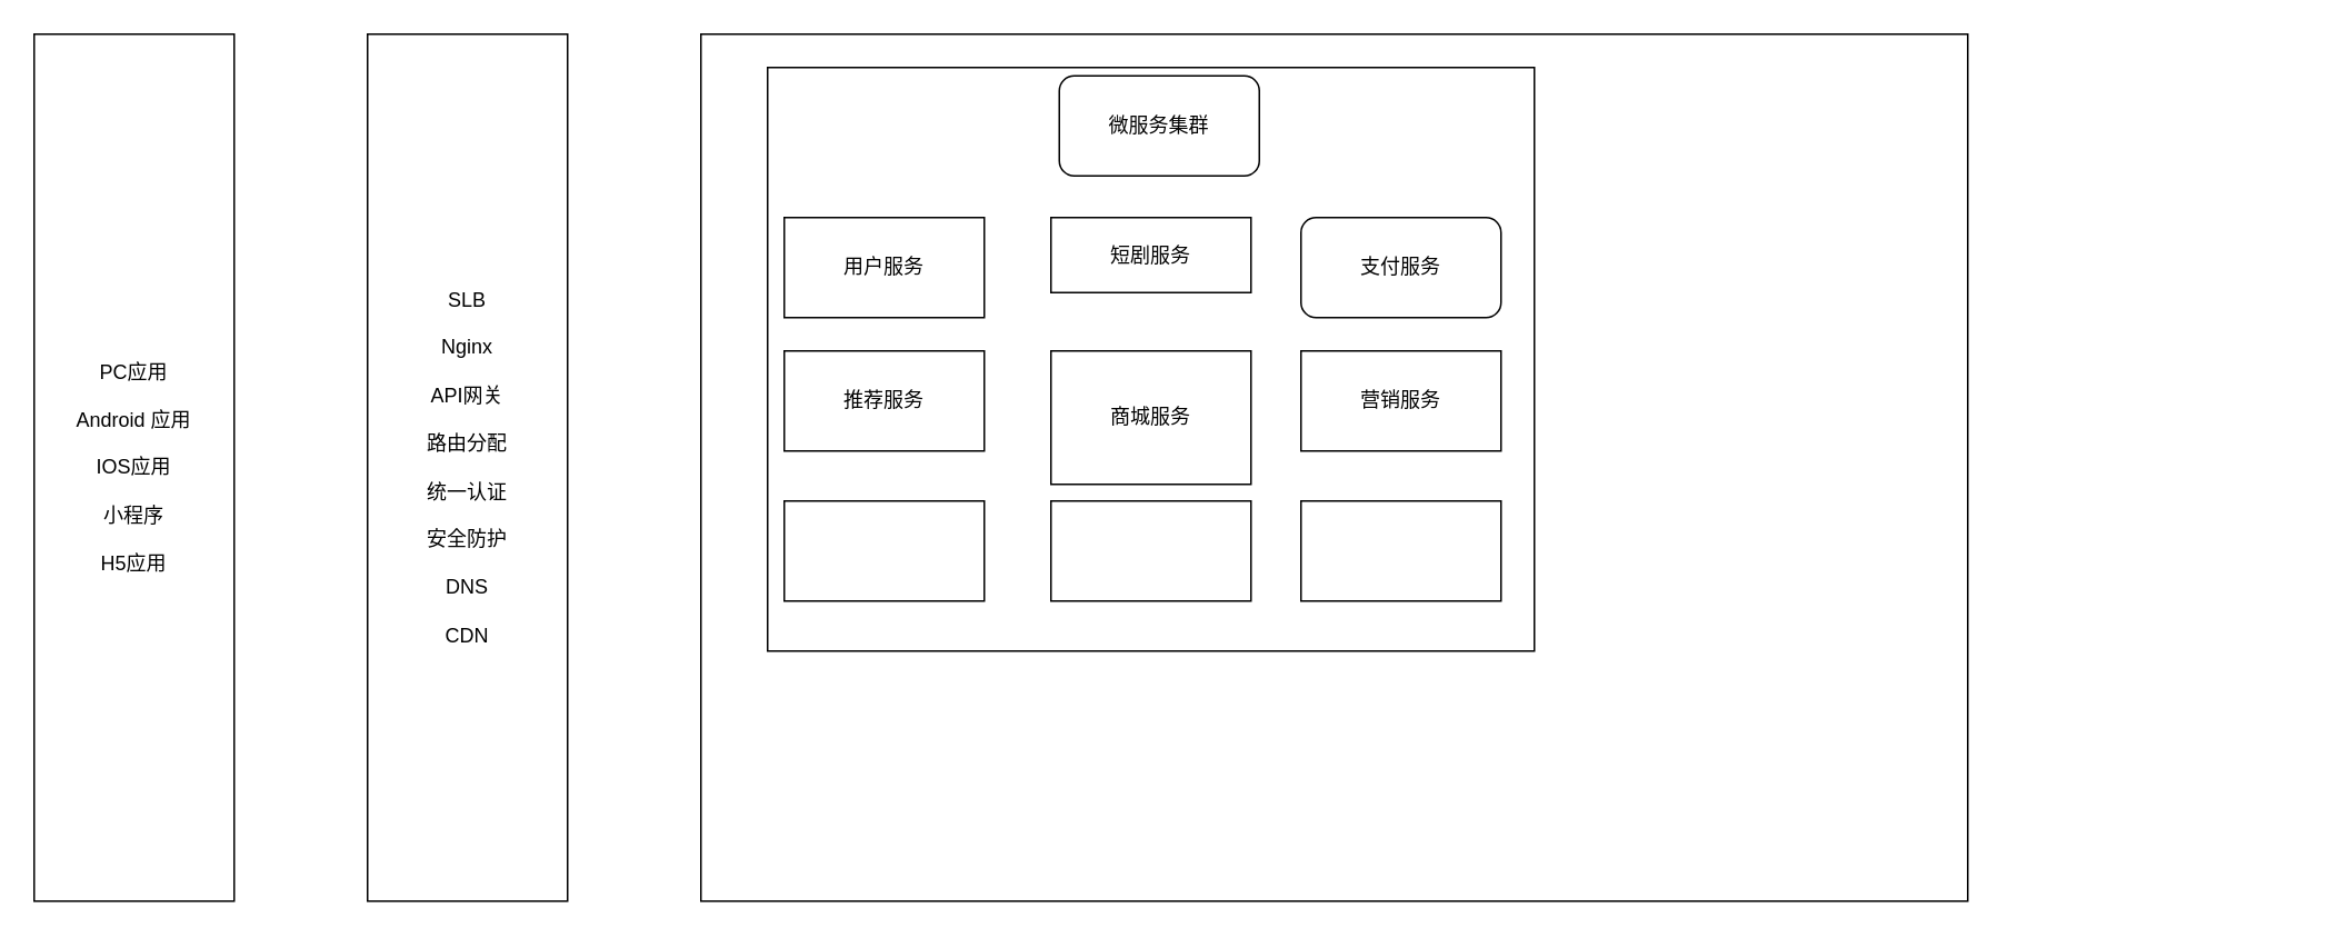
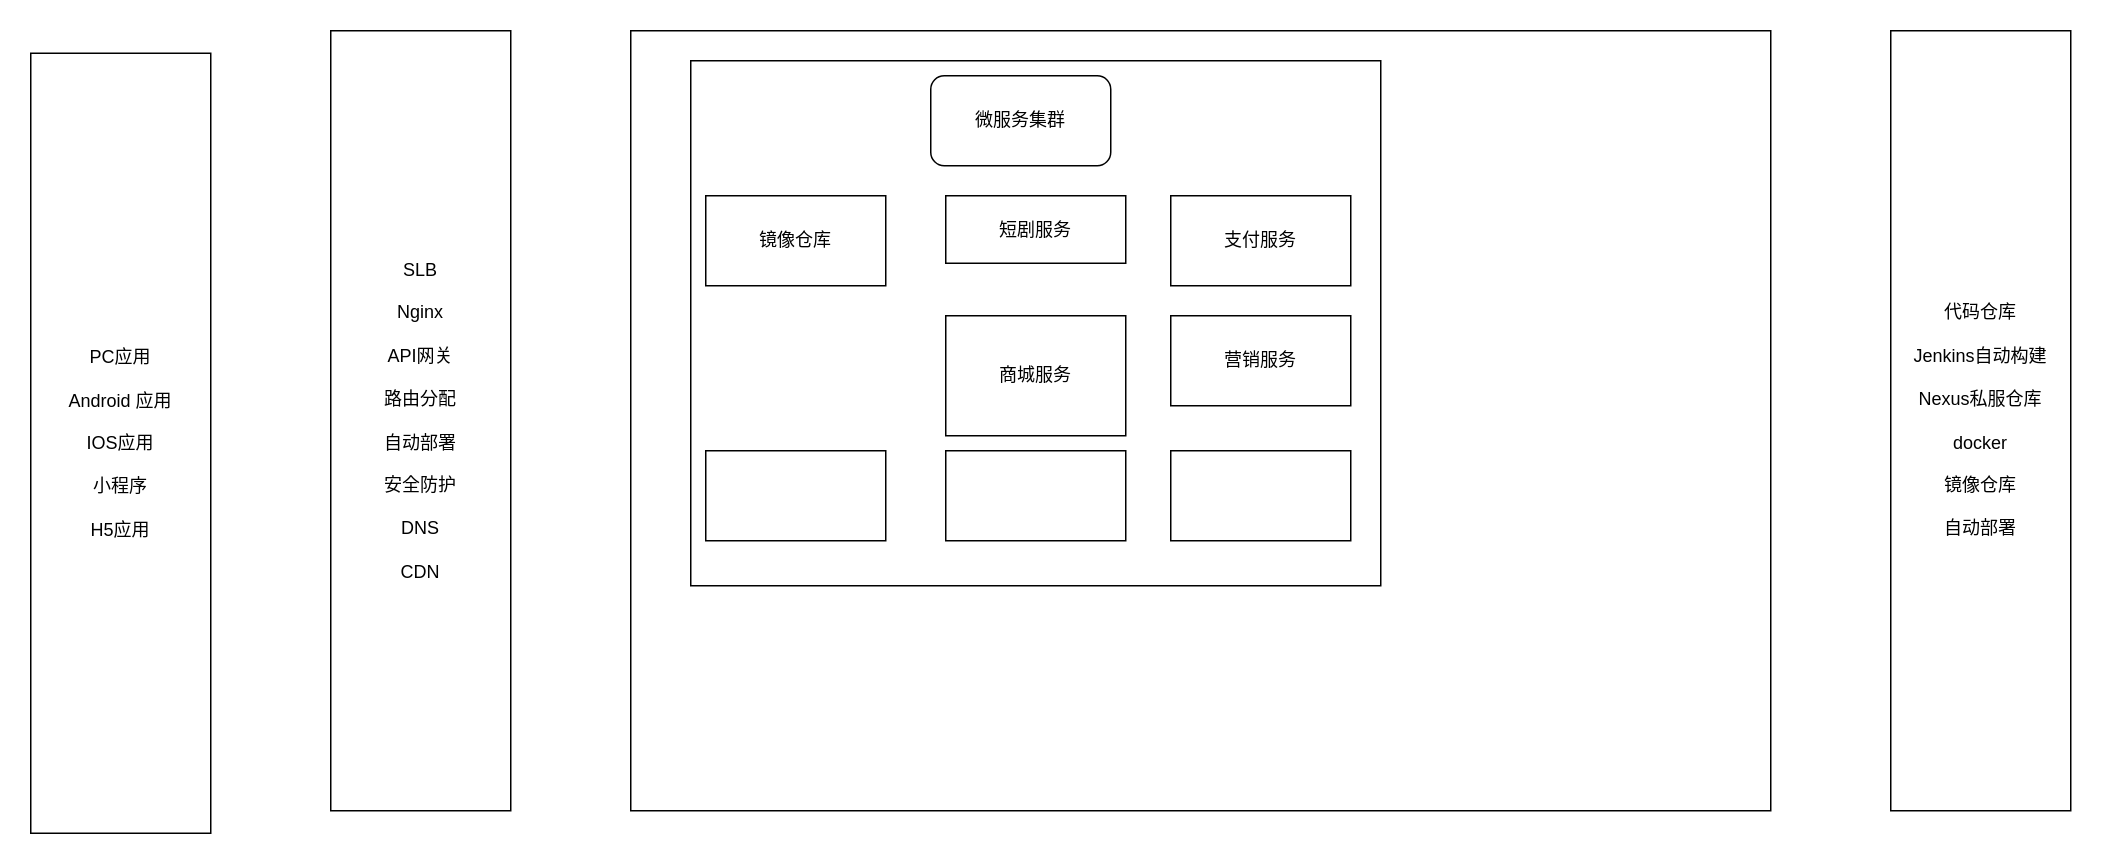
  <mxCell id="0" />
  <mxCell id="1" parent="0" />
- <mxCell id="2" value="&lt;div&gt;PC应用&lt;/div&gt;&lt;div&gt;&lt;br&gt;&lt;/div&gt;&lt;div&gt;Android 应用&lt;/div&gt;&lt;div&gt;&lt;br&gt;&lt;/div&gt;&lt;div&gt;IOS应用&lt;/div&gt;&lt;div&gt;&lt;br&gt;&lt;/div&gt;&lt;div&gt;小程序&lt;/div&gt;&lt;div&gt;&lt;br&gt;&lt;/div&gt;&lt;div&gt;H5应用&lt;/div&gt;" style="rounded=0;whiteSpace=wrap;html=1;" vertex="1" parent="1"><mxGeometry x="20" y="20" width="120" height="520" as="geometry" /></mxCell>
- <mxCell id="3" value="SLB&lt;div&gt;&lt;br&gt;&lt;/div&gt;&lt;div&gt;Nginx&lt;/div&gt;&lt;div&gt;&lt;br&gt;&lt;/div&gt;&lt;div&gt;API网关&lt;/div&gt;&lt;div&gt;&lt;br&gt;&lt;/div&gt;&lt;div&gt;路由分配&lt;/div&gt;&lt;div&gt;&lt;br&gt;&lt;/div&gt;&lt;div&gt;统一认证&lt;/div&gt;&lt;div&gt;&lt;br&gt;&lt;/div&gt;&lt;div&gt;安全防护&lt;/div&gt;&lt;div&gt;&lt;br&gt;&lt;/div&gt;&lt;div&gt;DNS&lt;/div&gt;&lt;div&gt;&lt;br&gt;&lt;/div&gt;&lt;div&gt;CDN&lt;/div&gt;" style="rounded=0;whiteSpace=wrap;html=1;" vertex="1" parent="1"><mxGeometry x="220" y="20" width="120" height="520" as="geometry" /></mxCell>
+ <mxCell id="2" value="&lt;div&gt;PC应用&lt;/div&gt;&lt;div&gt;&lt;br&gt;&lt;/div&gt;&lt;div&gt;Android 应用&lt;/div&gt;&lt;div&gt;&lt;br&gt;&lt;/div&gt;&lt;div&gt;IOS应用&lt;/div&gt;&lt;div&gt;&lt;br&gt;&lt;/div&gt;&lt;div&gt;小程序&lt;/div&gt;&lt;div&gt;&lt;br&gt;&lt;/div&gt;&lt;div&gt;H5应用&lt;/div&gt;" style="rounded=0;whiteSpace=wrap;html=1;" vertex="1" parent="1"><mxGeometry x="20" y="35" width="120" height="520" as="geometry" /></mxCell>
+ <mxCell id="3" value="SLB&lt;div&gt;&lt;br&gt;&lt;/div&gt;&lt;div&gt;Nginx&lt;/div&gt;&lt;div&gt;&lt;br&gt;&lt;/div&gt;&lt;div&gt;API网关&lt;/div&gt;&lt;div&gt;&lt;br&gt;&lt;/div&gt;&lt;div&gt;路由分配&lt;/div&gt;&lt;div&gt;&lt;br&gt;&lt;/div&gt;&lt;div&gt;自动部署&lt;/div&gt;&lt;div&gt;&lt;br&gt;&lt;/div&gt;&lt;div&gt;安全防护&lt;/div&gt;&lt;div&gt;&lt;br&gt;&lt;/div&gt;&lt;div&gt;DNS&lt;/div&gt;&lt;div&gt;&lt;br&gt;&lt;/div&gt;&lt;div&gt;CDN&lt;/div&gt;" style="rounded=0;whiteSpace=wrap;html=1;" vertex="1" parent="1"><mxGeometry x="220" y="20" width="120" height="520" as="geometry" /></mxCell>
  <mxCell id="4" value="" style="rounded=0;whiteSpace=wrap;html=1;" vertex="1" parent="1"><mxGeometry x="420" y="20" width="760" height="520" as="geometry" /></mxCell>
  <mxCell id="5" value="" style="rounded=0;whiteSpace=wrap;html=1;" vertex="1" parent="1"><mxGeometry x="460" y="40" width="460" height="350" as="geometry" /></mxCell>
- <mxCell id="7" value="微服务集群" style="rounded=1;whiteSpace=wrap;html=1;" vertex="1" parent="1"><mxGeometry x="635" y="45" width="120" height="60" as="geometry" /></mxCell>
- <mxCell id="8" value="用户服务" style="rounded=0;whiteSpace=wrap;html=1;" vertex="1" parent="1"><mxGeometry x="470" y="130" width="120" height="60" as="geometry" /></mxCell>
+ <mxCell id="6" value="代码仓库&lt;div&gt;&lt;br&gt;&lt;/div&gt;&lt;div&gt;Jenkins自动构建&lt;/div&gt;&lt;div&gt;&lt;br&gt;&lt;/div&gt;&lt;div&gt;Nexus私服仓库&lt;/div&gt;&lt;div&gt;&lt;br&gt;&lt;/div&gt;&lt;div&gt;docker&lt;/div&gt;&lt;div&gt;&lt;br&gt;&lt;/div&gt;&lt;div&gt;镜像仓库&lt;/div&gt;&lt;div&gt;&lt;br&gt;&lt;/div&gt;&lt;div&gt;自动部署&lt;/div&gt;" style="rounded=0;whiteSpace=wrap;html=1;" vertex="1" parent="1"><mxGeometry x="1260" y="20" width="120" height="520" as="geometry" /></mxCell>
+ <mxCell id="7" value="微服务集群" style="rounded=1;whiteSpace=wrap;html=1;" vertex="1" parent="1"><mxGeometry x="620" y="50" width="120" height="60" as="geometry" /></mxCell>
+ <mxCell id="8" value="镜像仓库" style="rounded=0;whiteSpace=wrap;html=1;" vertex="1" parent="1"><mxGeometry x="470" y="130" width="120" height="60" as="geometry" /></mxCell>
  <mxCell id="9" value="短剧服务" style="rounded=0;whiteSpace=wrap;html=1;" vertex="1" parent="1"><mxGeometry x="630" y="130" width="120" height="45" as="geometry" /></mxCell>
- <mxCell id="10" value="支付服务" style="whiteSpace=wrap;html=1;rounded=1;" vertex="1" parent="1"><mxGeometry x="780" y="130" width="120" height="60" as="geometry" /></mxCell>
- <mxCell id="11" value="推荐服务" style="rounded=0;whiteSpace=wrap;html=1;" vertex="1" parent="1"><mxGeometry x="470" y="210" width="120" height="60" as="geometry" /></mxCell>
+ <mxCell id="10" value="支付服务" style="rounded=0;whiteSpace=wrap;html=1;" vertex="1" parent="1"><mxGeometry x="780" y="130" width="120" height="60" as="geometry" /></mxCell>
  <mxCell id="12" value="商城服务" style="rounded=0;whiteSpace=wrap;html=1;" vertex="1" parent="1"><mxGeometry x="630" y="210" width="120" height="80" as="geometry" /></mxCell>
  <mxCell id="13" value="营销服务" style="rounded=0;whiteSpace=wrap;html=1;" vertex="1" parent="1"><mxGeometry x="780" y="210" width="120" height="60" as="geometry" /></mxCell>
  <mxCell id="14" value="" style="rounded=0;whiteSpace=wrap;html=1;" vertex="1" parent="1"><mxGeometry x="470" y="300" width="120" height="60" as="geometry" /></mxCell>
  <mxCell id="15" value="" style="rounded=0;whiteSpace=wrap;html=1;" vertex="1" parent="1"><mxGeometry x="630" y="300" width="120" height="60" as="geometry" /></mxCell>
  <mxCell id="16" value="" style="rounded=0;whiteSpace=wrap;html=1;" vertex="1" parent="1"><mxGeometry x="780" y="300" width="120" height="60" as="geometry" /></mxCell>
